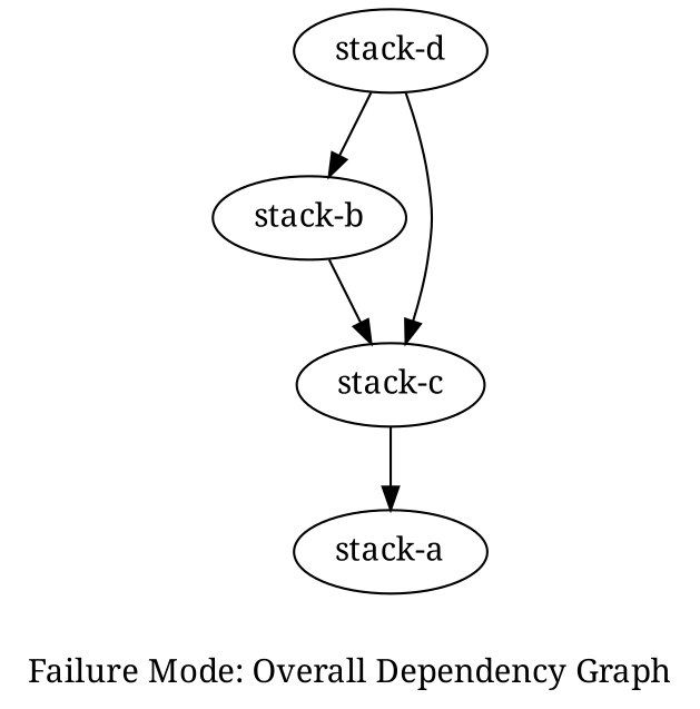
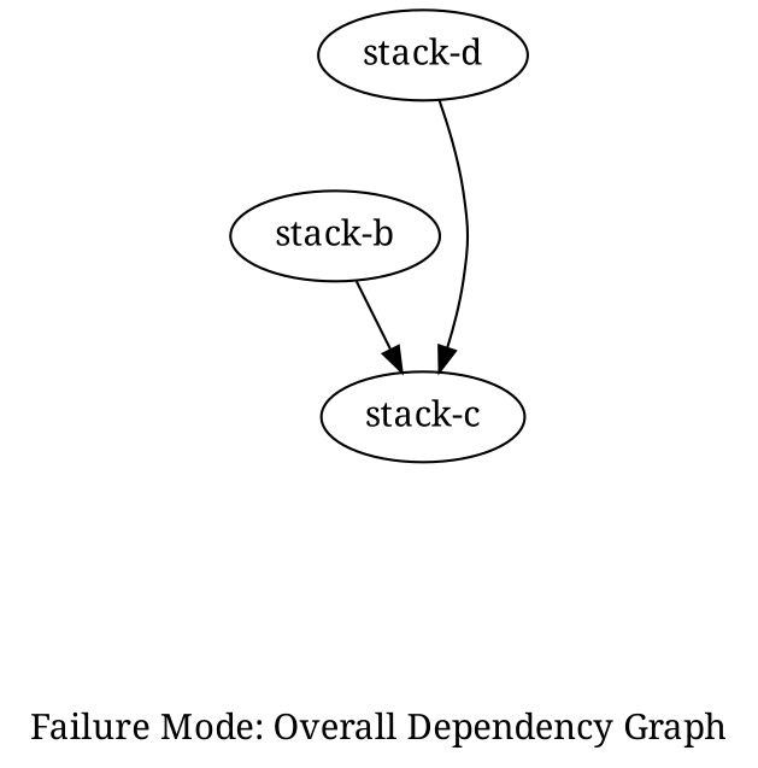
  digraph {
    fontname="Noto Serif"
    label="Failure Mode: Overall Dependency Graph"
    node [fontname="Noto Serif"]
    edge [fontname="Noto Serif"]
    "stack-b"
    "stack-c"
-   "stack-a"
    "stack-d"
    "stack-b" -> "stack-c"
-   "stack-c" -> "stack-a"
-   "stack-d" -> "stack-b"
    "stack-d" -> "stack-c"
  }
